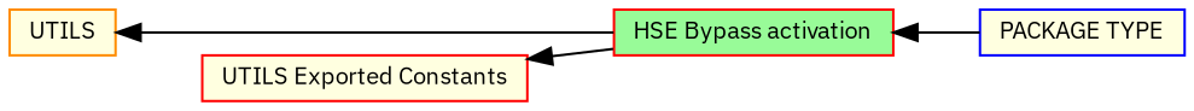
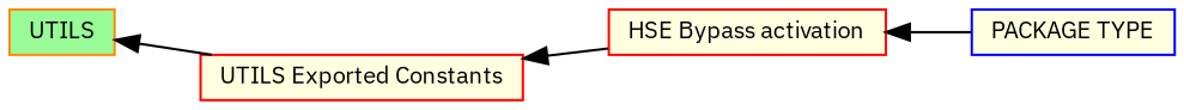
  digraph {
    fontname="IBM Plex Sans"
    rankdir=LR
    node [color=red fillcolor=palegreen fontname="IBM Plex Sans" fontsize=10 shape=box style=filled]
    edge [dir=back fontname="IBM Plex Sans" fontsize=10 labelfontname=Helvetica labelfontsize=10 shape=plaintext style=solid]
-   n1 [height=0.2 label="HSE Bypass activation" width=0.4]
+   n1 [fillcolor=lightyellow height=0.2 label="HSE Bypass activation" width=0.4]
    n2 [color=blue fillcolor=lightyellow height=0.2 label="PACKAGE TYPE" width=0.4]
-   n3 [color=darkorange fillcolor=lightyellow height=0.2 label=UTILS width=0.4]
+   n3 [color=darkorange height=0.2 label=UTILS width=0.4]
    n4 [fillcolor=lightyellow fontcolor=black height=0.2 label="UTILS Exported Constants" width=0.4]
    n1 -> n2
-   n3 -> n1
+   n3 -> n4
    n4 -> n1
  }
